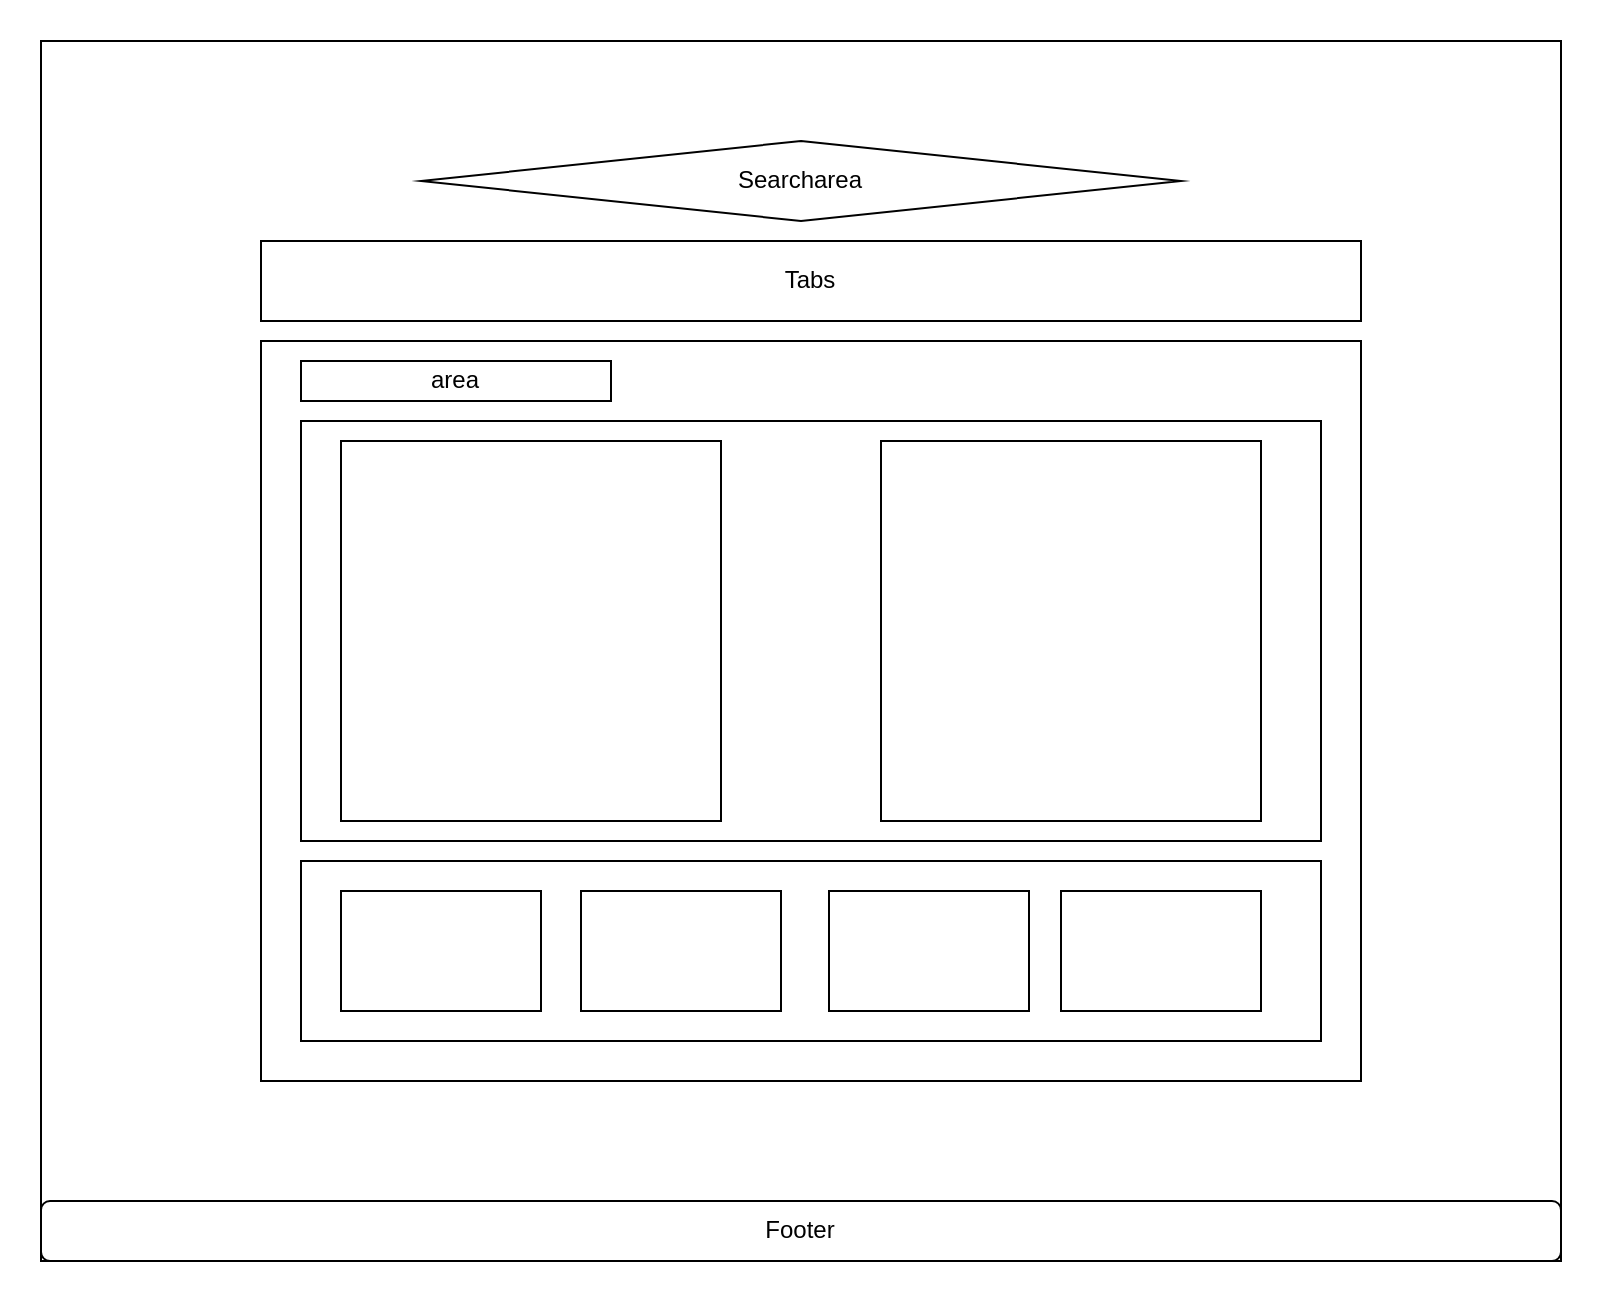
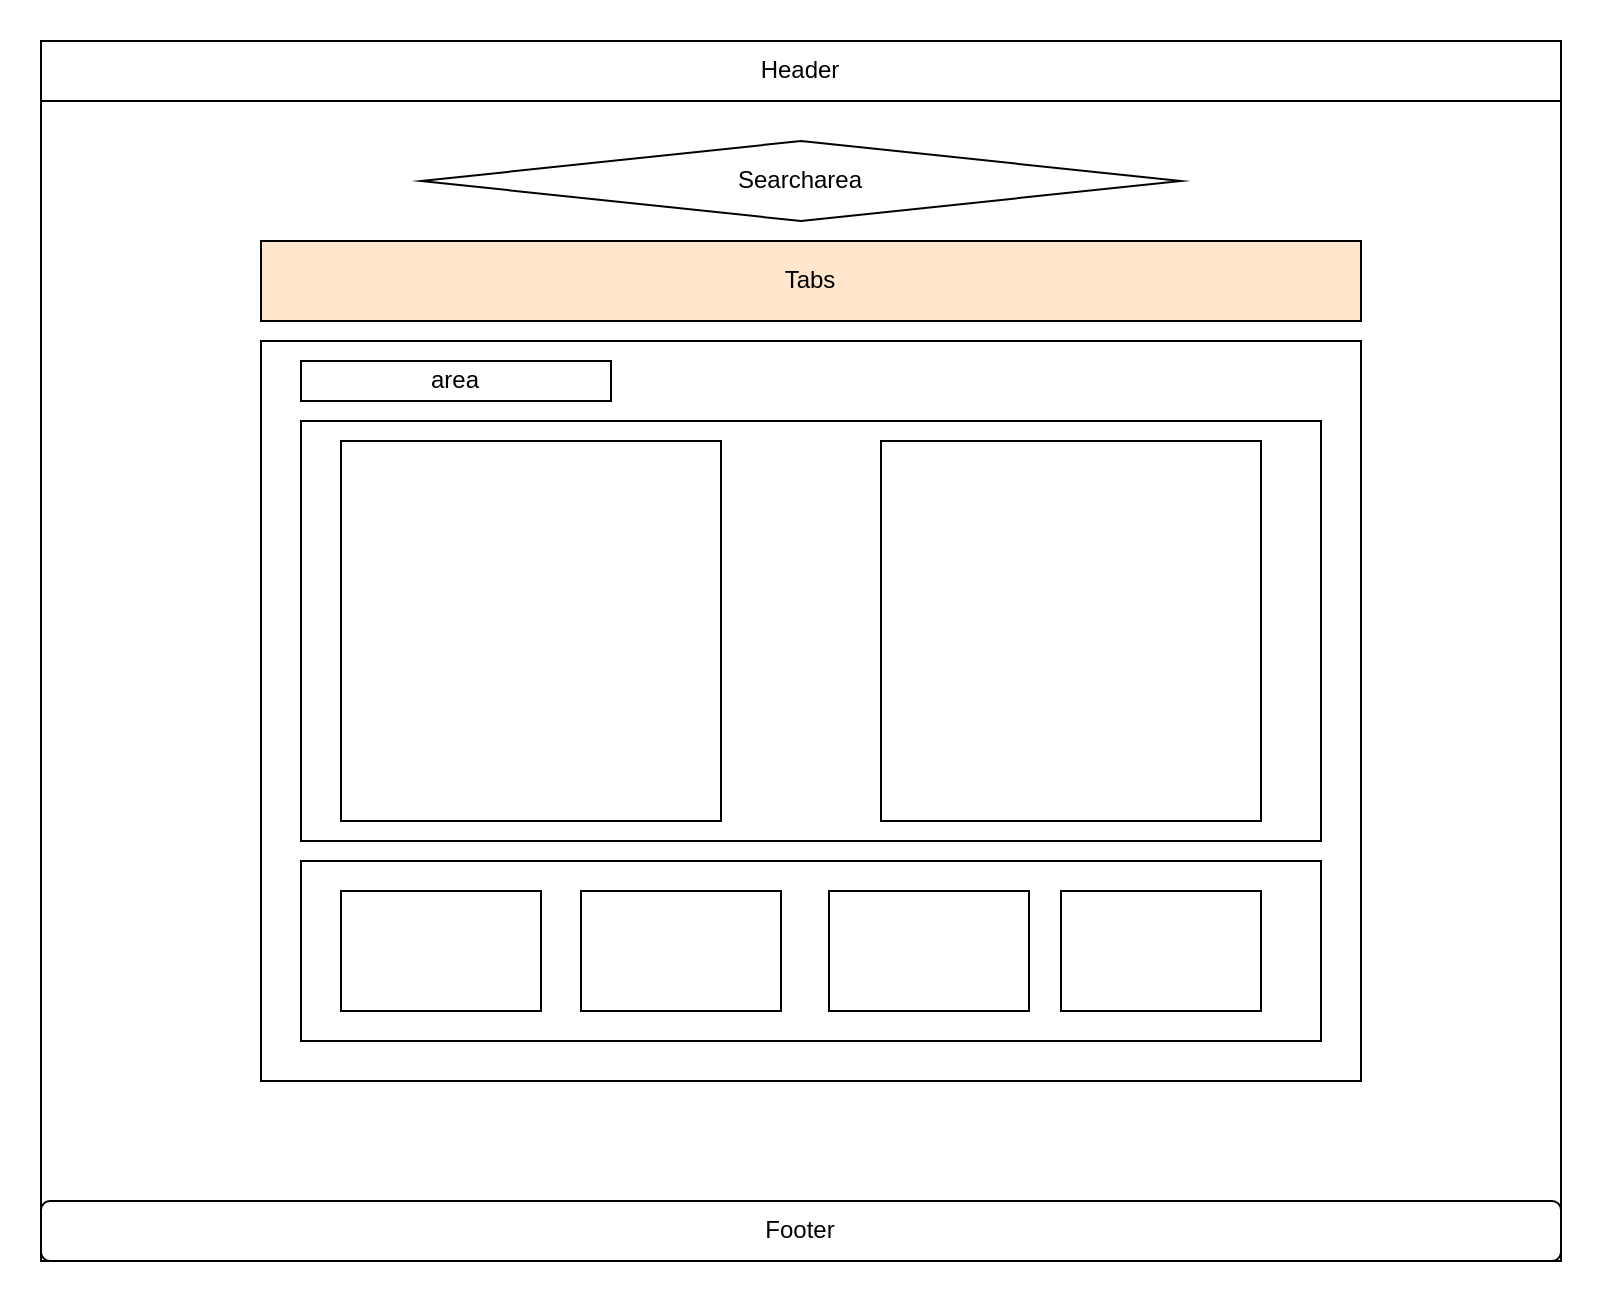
  <mxCell id="0" />
  <mxCell id="1" parent="0" />
  <mxCell id="2" value="" style="rounded=0;whiteSpace=wrap;html=1;" vertex="1" parent="1"><mxGeometry x="20" y="20" width="760" height="610" as="geometry" /></mxCell>
+ <mxCell id="3" value="Header" style="rounded=0;whiteSpace=wrap;html=1;" vertex="1" parent="1"><mxGeometry x="20" y="20" width="760" height="30" as="geometry" /></mxCell>
  <mxCell id="4" value="Searcharea" style="rhombus;whiteSpace=wrap;html=1;" vertex="1" parent="1"><mxGeometry x="210" y="70" width="380" height="40" as="geometry" /></mxCell>
- <mxCell id="5" value="Tabs" style="rounded=0;whiteSpace=wrap;html=1;" vertex="1" parent="1"><mxGeometry x="130" y="120" width="550" height="40" as="geometry" /></mxCell>
+ <mxCell id="5" value="Tabs" style="rounded=0;whiteSpace=wrap;html=1;fillColor=#ffe6cc;" vertex="1" parent="1"><mxGeometry x="130" y="120" width="550" height="40" as="geometry" /></mxCell>
  <mxCell id="6" value="&lt;br&gt;" style="rounded=0;whiteSpace=wrap;html=1;" vertex="1" parent="1"><mxGeometry x="130" y="170" width="550" height="370" as="geometry" /></mxCell>
  <mxCell id="7" value="" style="rounded=0;whiteSpace=wrap;html=1;" vertex="1" parent="1"><mxGeometry x="150" y="430" width="510" height="90" as="geometry" /></mxCell>
  <mxCell id="8" value="" style="rounded=0;whiteSpace=wrap;html=1;" vertex="1" parent="1"><mxGeometry x="150" y="210" width="510" height="210" as="geometry" /></mxCell>
  <mxCell id="9" value="area" style="rounded=0;whiteSpace=wrap;html=1;" vertex="1" parent="1"><mxGeometry x="150" y="180" width="155" height="20" as="geometry" /></mxCell>
  <mxCell id="10" value="Footer" style="whiteSpace=wrap;html=1;rounded=1;" vertex="1" parent="1"><mxGeometry x="20" y="600" width="760" height="30" as="geometry" /></mxCell>
  <mxCell id="11" value="" style="whiteSpace=wrap;html=1;aspect=fixed;" vertex="1" parent="1"><mxGeometry x="170" y="220" width="190" height="190" as="geometry" /></mxCell>
  <mxCell id="12" value="" style="whiteSpace=wrap;html=1;aspect=fixed;" vertex="1" parent="1"><mxGeometry x="440" y="220" width="190" height="190" as="geometry" /></mxCell>
  <mxCell id="13" value="" style="rounded=0;whiteSpace=wrap;html=1;" vertex="1" parent="1"><mxGeometry x="170" y="445" width="100" height="60" as="geometry" /></mxCell>
  <mxCell id="14" value="" style="rounded=0;whiteSpace=wrap;html=1;" vertex="1" parent="1"><mxGeometry x="290" y="445" width="100" height="60" as="geometry" /></mxCell>
  <mxCell id="15" value="" style="rounded=0;whiteSpace=wrap;html=1;" vertex="1" parent="1"><mxGeometry x="530" y="445" width="100" height="60" as="geometry" /></mxCell>
  <mxCell id="16" value="" style="rounded=0;whiteSpace=wrap;html=1;" vertex="1" parent="1"><mxGeometry x="414" y="445" width="100" height="60" as="geometry" /></mxCell>
